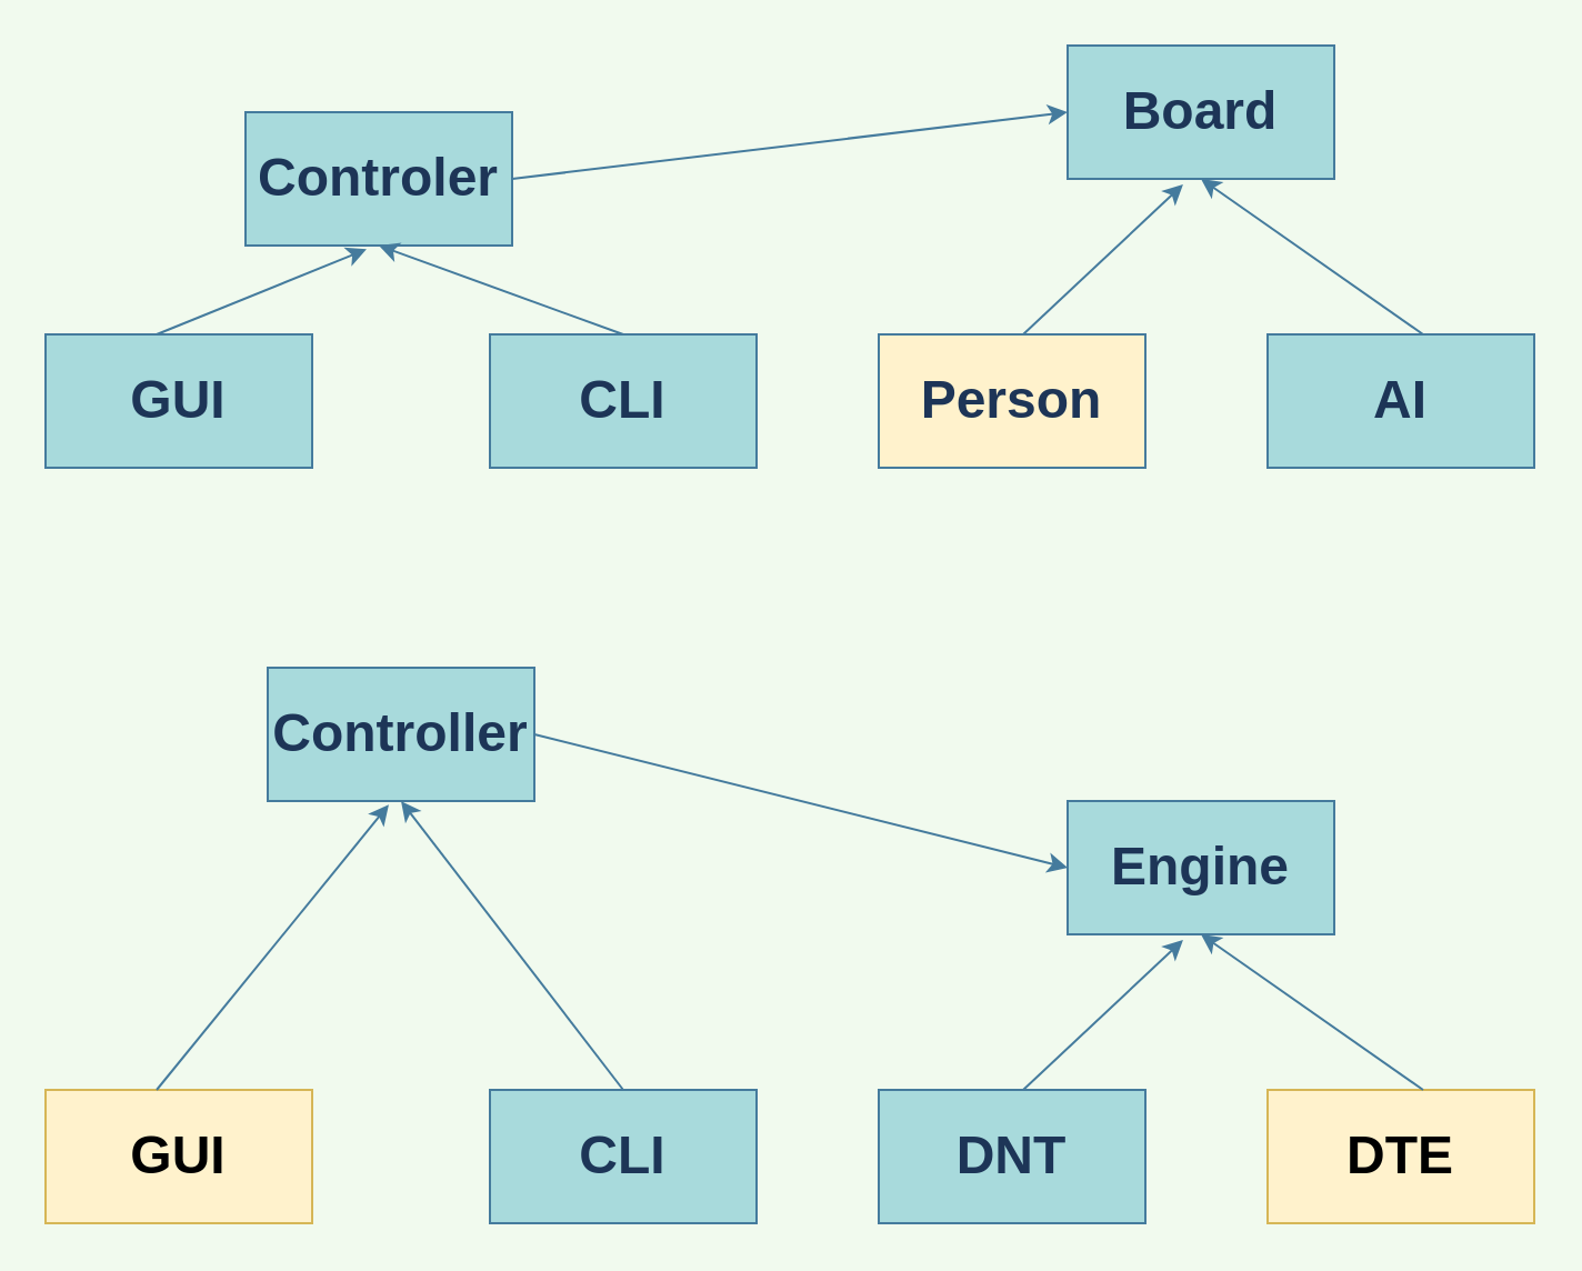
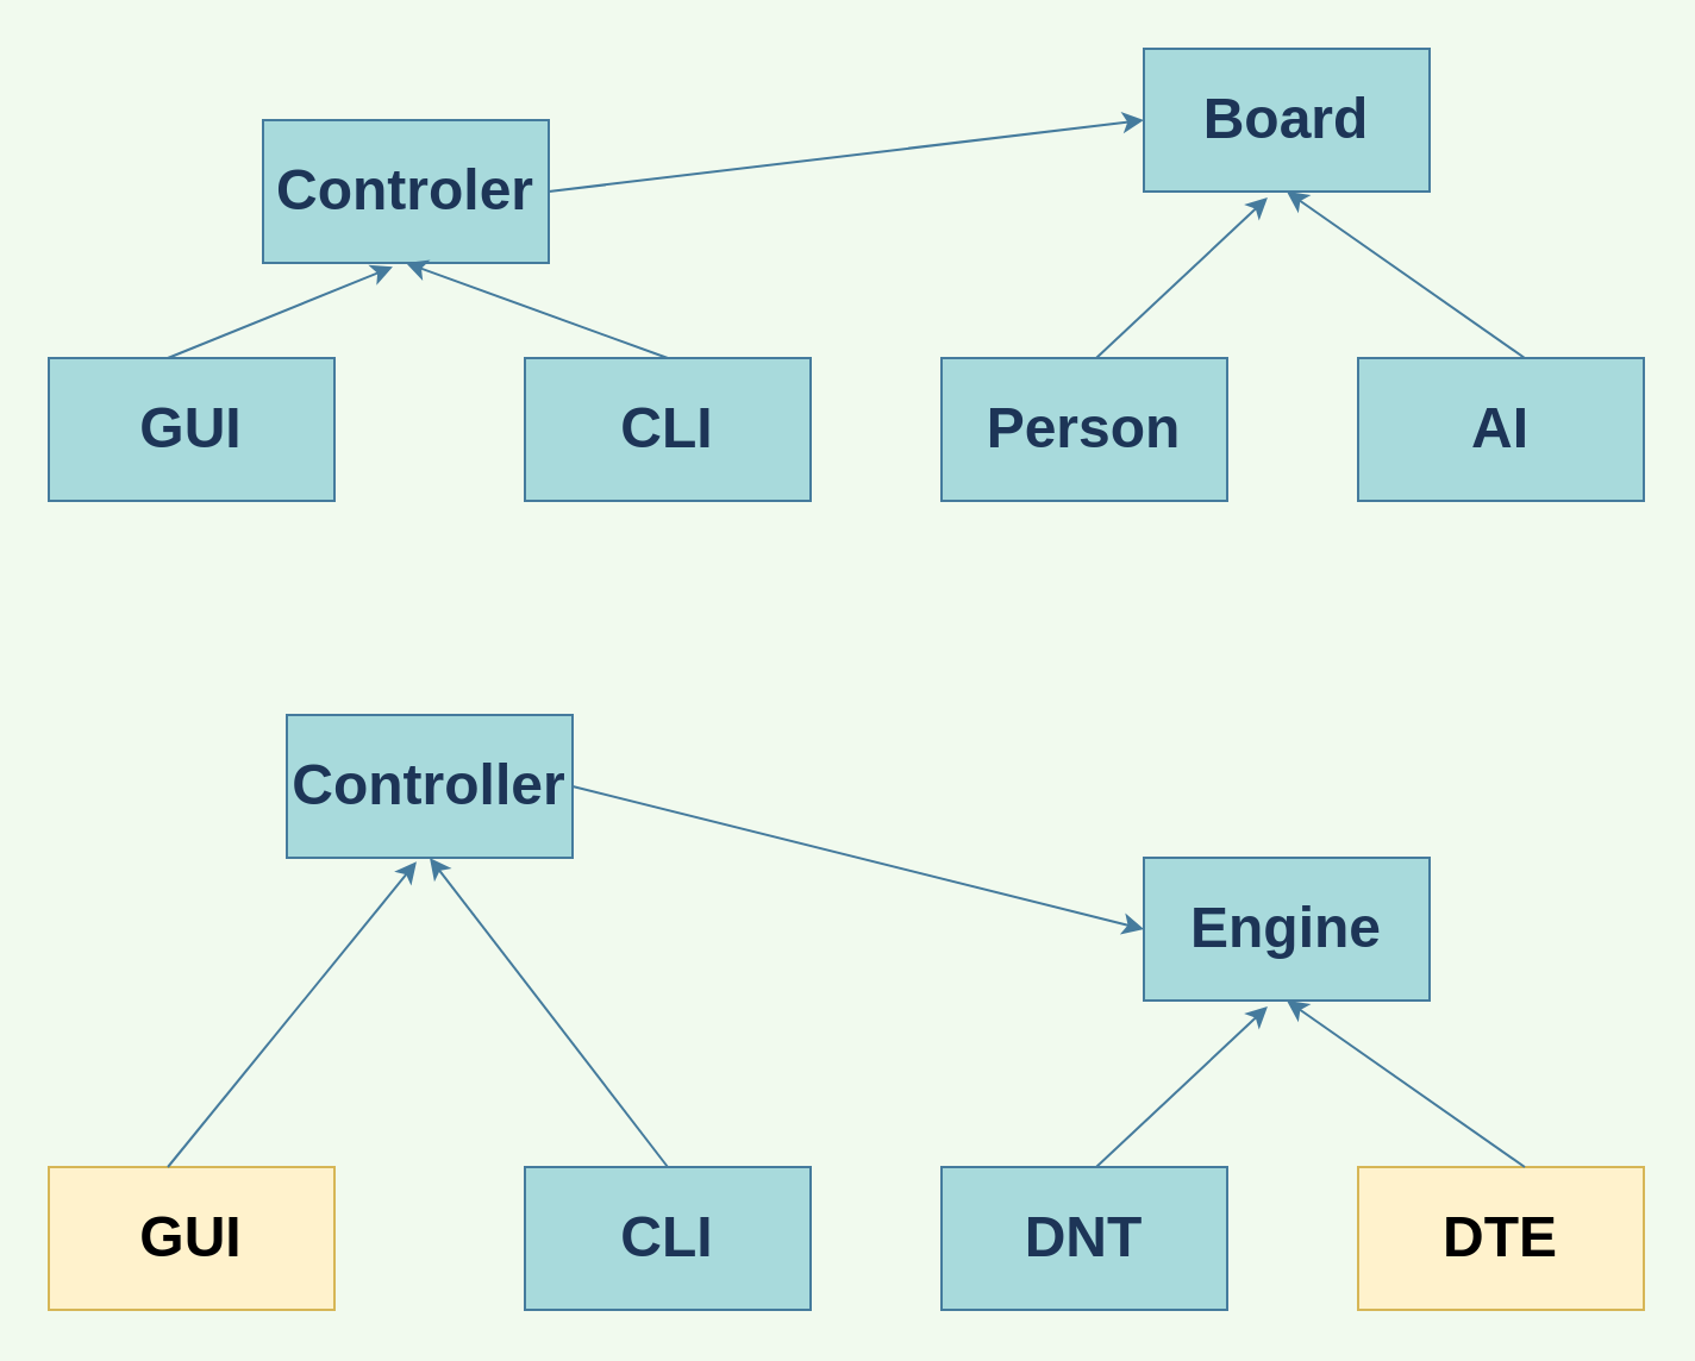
  <mxCell id="0" />
  <mxCell id="1" parent="0" />
  <mxCell id="2" value="&lt;h1&gt;&lt;font style=&quot;font-size: 24px&quot;&gt;GUI&lt;/font&gt;&lt;/h1&gt;" style="whiteSpace=wrap;html=1;fillColor=#A8DADC;strokeColor=#457B9D;fontColor=#1D3557;" parent="1" vertex="1"><mxGeometry x="20" y="150" width="120" height="60" as="geometry" /></mxCell>
  <mxCell id="3" value="&lt;h1&gt;CLI&lt;/h1&gt;" style="whiteSpace=wrap;html=1;fillColor=#A8DADC;strokeColor=#457B9D;fontColor=#1D3557;rounded=0;sketch=0;" parent="1" vertex="1"><mxGeometry x="220" y="150" width="120" height="60" as="geometry" /></mxCell>
  <mxCell id="4" value="&lt;font style=&quot;font-size: 24px&quot;&gt;&lt;b&gt;Controler&lt;/b&gt;&lt;/font&gt;" style="rounded=0;whiteSpace=wrap;html=1;sketch=0;fontColor=#1D3557;strokeColor=#457B9D;fillColor=#A8DADC;" parent="1" vertex="1"><mxGeometry x="110" y="50" width="120" height="60" as="geometry" /></mxCell>
  <mxCell id="5" value="&lt;font style=&quot;font-size: 24px&quot;&gt;&lt;b&gt;Board&lt;/b&gt;&lt;/font&gt;" style="rounded=0;whiteSpace=wrap;html=1;sketch=0;fontColor=#1D3557;strokeColor=#457B9D;fillColor=#A8DADC;" parent="1" vertex="1"><mxGeometry x="480" y="20" width="120" height="60" as="geometry" /></mxCell>
- <mxCell id="6" value="&lt;font style=&quot;font-size: 24px&quot;&gt;&lt;b&gt;Person&lt;/b&gt;&lt;/font&gt;" style="rounded=0;whiteSpace=wrap;html=1;sketch=0;fontColor=#1D3557;strokeColor=#457B9D;fillColor=#fff2cc;" parent="1" vertex="1"><mxGeometry x="395" y="150" width="120" height="60" as="geometry" /></mxCell>
+ <mxCell id="6" value="&lt;font style=&quot;font-size: 24px&quot;&gt;&lt;b&gt;Person&lt;/b&gt;&lt;/font&gt;" style="rounded=0;whiteSpace=wrap;html=1;sketch=0;fontColor=#1D3557;strokeColor=#457B9D;fillColor=#A8DADC;" parent="1" vertex="1"><mxGeometry x="395" y="150" width="120" height="60" as="geometry" /></mxCell>
  <mxCell id="7" value="&lt;font style=&quot;font-size: 24px&quot;&gt;&lt;b&gt;AI&lt;/b&gt;&lt;/font&gt;" style="rounded=0;whiteSpace=wrap;html=1;sketch=0;fontColor=#1D3557;strokeColor=#457B9D;fillColor=#A8DADC;" parent="1" vertex="1"><mxGeometry x="570" y="150" width="120" height="60" as="geometry" /></mxCell>
  <mxCell id="8" value="" style="endArrow=classic;html=1;fontColor=#1D3557;strokeColor=#457B9D;fillColor=#A8DADC;entryX=0.433;entryY=1.042;entryDx=0;entryDy=0;entryPerimeter=0;" parent="1" target="5" edge="1"><mxGeometry width="50" height="50" relative="1" as="geometry"><mxPoint x="460" y="150" as="sourcePoint" /><mxPoint x="510" y="100" as="targetPoint" /></mxGeometry></mxCell>
  <mxCell id="9" value="" style="endArrow=classic;html=1;fontColor=#1D3557;strokeColor=#457B9D;fillColor=#A8DADC;exitX=0.5;exitY=0;exitDx=0;exitDy=0;entryX=0.5;entryY=1;entryDx=0;entryDy=0;" parent="1" source="3" target="4" edge="1"><mxGeometry width="50" height="50" relative="1" as="geometry"><mxPoint x="345" y="75" as="sourcePoint" /><mxPoint x="395" y="25" as="targetPoint" /></mxGeometry></mxCell>
  <mxCell id="10" value="" style="endArrow=classic;html=1;fontColor=#1D3557;strokeColor=#457B9D;fillColor=#A8DADC;entryX=0.454;entryY=1.028;entryDx=0;entryDy=0;entryPerimeter=0;" parent="1" target="4" edge="1"><mxGeometry width="50" height="50" relative="1" as="geometry"><mxPoint x="70" y="150" as="sourcePoint" /><mxPoint x="120" y="100" as="targetPoint" /></mxGeometry></mxCell>
  <mxCell id="11" value="" style="endArrow=classic;html=1;fontColor=#1D3557;strokeColor=#457B9D;fillColor=#A8DADC;entryX=0.5;entryY=1;entryDx=0;entryDy=0;" parent="1" target="5" edge="1"><mxGeometry width="50" height="50" relative="1" as="geometry"><mxPoint x="640" y="150" as="sourcePoint" /><mxPoint x="700" y="60" as="targetPoint" /></mxGeometry></mxCell>
  <mxCell id="12" value="" style="endArrow=classic;html=1;fontColor=#1D3557;strokeColor=#457B9D;fillColor=#A8DADC;exitX=1;exitY=0.5;exitDx=0;exitDy=0;" parent="1" source="4" edge="1"><mxGeometry width="50" height="50" relative="1" as="geometry"><mxPoint x="310" y="40" as="sourcePoint" /><mxPoint x="480" y="50" as="targetPoint" /></mxGeometry></mxCell>
  <mxCell id="13" value="&lt;h1&gt;&lt;font style=&quot;font-size: 24px&quot;&gt;GUI&lt;/font&gt;&lt;/h1&gt;" style="whiteSpace=wrap;html=1;fillColor=#fff2cc;strokeColor=#d6b656;" parent="1" vertex="1"><mxGeometry x="20" y="490" width="120" height="60" as="geometry" /></mxCell>
  <mxCell id="14" value="&lt;h1&gt;CLI&lt;/h1&gt;" style="whiteSpace=wrap;html=1;fillColor=#A8DADC;strokeColor=#457B9D;fontColor=#1D3557;rounded=0;sketch=0;" parent="1" vertex="1"><mxGeometry x="220" y="490" width="120" height="60" as="geometry" /></mxCell>
  <mxCell id="15" value="&lt;font style=&quot;font-size: 24px&quot;&gt;&lt;b&gt;Controller&lt;/b&gt;&lt;/font&gt;" style="rounded=0;whiteSpace=wrap;html=1;sketch=0;fontColor=#1D3557;strokeColor=#457B9D;fillColor=#A8DADC;" parent="1" vertex="1"><mxGeometry x="120" y="300" width="120" height="60" as="geometry" /></mxCell>
  <mxCell id="16" value="&lt;font style=&quot;font-size: 24px&quot;&gt;&lt;b&gt;Engine&lt;/b&gt;&lt;/font&gt;" style="rounded=0;whiteSpace=wrap;html=1;sketch=0;fontColor=#1D3557;strokeColor=#457B9D;fillColor=#A8DADC;" parent="1" vertex="1"><mxGeometry x="480" y="360" width="120" height="60" as="geometry" /></mxCell>
  <mxCell id="17" value="&lt;font style=&quot;font-size: 24px&quot;&gt;&lt;b&gt;DNT&lt;/b&gt;&lt;/font&gt;" style="rounded=0;whiteSpace=wrap;html=1;sketch=0;fontColor=#1D3557;strokeColor=#457B9D;fillColor=#A8DADC;" parent="1" vertex="1"><mxGeometry x="395" y="490" width="120" height="60" as="geometry" /></mxCell>
  <mxCell id="18" value="&lt;font style=&quot;font-size: 24px&quot;&gt;&lt;b&gt;DTE&lt;/b&gt;&lt;/font&gt;" style="rounded=0;whiteSpace=wrap;html=1;sketch=0;strokeColor=#d6b656;fillColor=#fff2cc;" parent="1" vertex="1"><mxGeometry x="570" y="490" width="120" height="60" as="geometry" /></mxCell>
  <mxCell id="19" value="" style="endArrow=classic;html=1;fontColor=#1D3557;strokeColor=#457B9D;fillColor=#A8DADC;entryX=0.433;entryY=1.042;entryDx=0;entryDy=0;entryPerimeter=0;" parent="1" target="16" edge="1"><mxGeometry width="50" height="50" relative="1" as="geometry"><mxPoint x="460" y="490" as="sourcePoint" /><mxPoint x="510" y="440" as="targetPoint" /></mxGeometry></mxCell>
  <mxCell id="20" value="" style="endArrow=classic;html=1;fontColor=#1D3557;strokeColor=#457B9D;fillColor=#A8DADC;exitX=0.5;exitY=0;exitDx=0;exitDy=0;entryX=0.5;entryY=1;entryDx=0;entryDy=0;" parent="1" source="14" target="15" edge="1"><mxGeometry width="50" height="50" relative="1" as="geometry"><mxPoint x="345" y="415" as="sourcePoint" /><mxPoint x="395" y="365" as="targetPoint" /></mxGeometry></mxCell>
  <mxCell id="21" value="" style="endArrow=classic;html=1;fontColor=#1D3557;strokeColor=#457B9D;fillColor=#A8DADC;entryX=0.454;entryY=1.028;entryDx=0;entryDy=0;entryPerimeter=0;" parent="1" target="15" edge="1"><mxGeometry width="50" height="50" relative="1" as="geometry"><mxPoint x="70" y="490" as="sourcePoint" /><mxPoint x="120" y="440" as="targetPoint" /></mxGeometry></mxCell>
  <mxCell id="22" value="" style="endArrow=classic;html=1;fontColor=#1D3557;strokeColor=#457B9D;fillColor=#A8DADC;entryX=0.5;entryY=1;entryDx=0;entryDy=0;" parent="1" target="16" edge="1"><mxGeometry width="50" height="50" relative="1" as="geometry"><mxPoint x="640" y="490" as="sourcePoint" /><mxPoint x="700" y="400" as="targetPoint" /></mxGeometry></mxCell>
  <mxCell id="23" value="" style="endArrow=classic;html=1;fontColor=#1D3557;strokeColor=#457B9D;fillColor=#A8DADC;exitX=1;exitY=0.5;exitDx=0;exitDy=0;" parent="1" source="15" edge="1"><mxGeometry width="50" height="50" relative="1" as="geometry"><mxPoint x="310" y="380" as="sourcePoint" /><mxPoint x="480" y="390" as="targetPoint" /></mxGeometry></mxCell>
